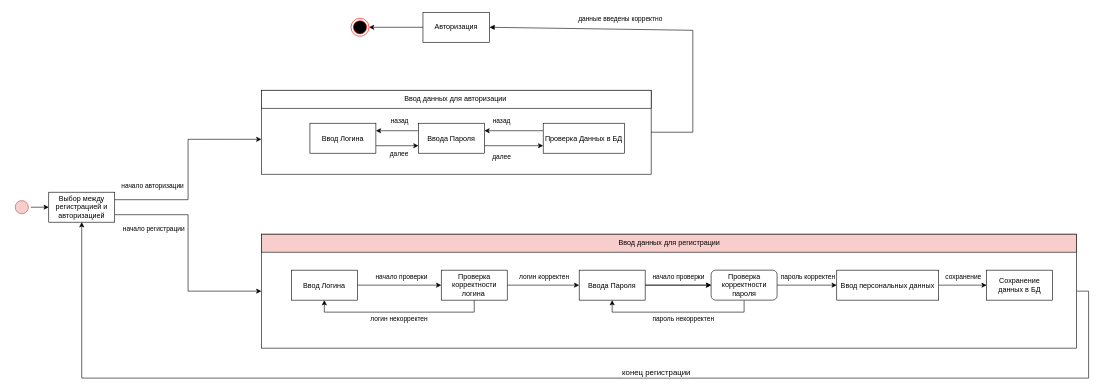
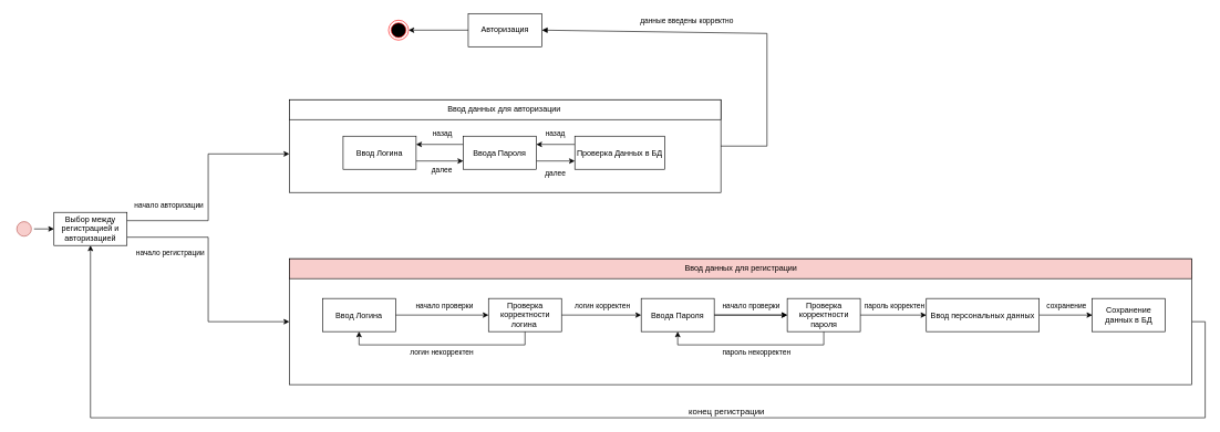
  <mxCell id="0" />
  <mxCell id="1" parent="0" />
  <mxCell id="2" value="&lt;p style=&quot;margin:0px;margin-top:4px;text-align:center;&quot;&gt;&lt;b&gt;Class&lt;/b&gt;&lt;/p&gt;&lt;hr size=&quot;1&quot;/&gt;&lt;div style=&quot;height:2px;&quot;&gt;&lt;/div&gt;" style="verticalAlign=top;align=left;overflow=fill;fontSize=12;fontFamily=Helvetica;html=1;whiteSpace=wrap;" vertex="1" parent="1"><mxGeometry x="434.5" y="150" width="650" height="140" as="geometry" /></mxCell>
  <mxCell id="3" style="edgeStyle=orthogonalEdgeStyle;rounded=0;orthogonalLoop=1;jettySize=auto;html=1;exitX=1;exitY=0.5;exitDx=0;exitDy=0;entryX=0;entryY=0.5;entryDx=0;entryDy=0;" edge="1" parent="1" target="29"><mxGeometry relative="1" as="geometry"><mxPoint x="90" y="345" as="sourcePoint" /></mxGeometry></mxCell>
  <mxCell id="4" style="edgeStyle=orthogonalEdgeStyle;rounded=0;orthogonalLoop=1;jettySize=auto;html=1;exitX=1;exitY=0.5;exitDx=0;exitDy=0;entryX=0;entryY=0.5;entryDx=0;entryDy=0;" edge="1" parent="1" source="5" target="29"><mxGeometry relative="1" as="geometry" /></mxCell>
  <mxCell id="5" value="" style="ellipse;shape=startState;fillColor=#f8cecc;strokeColor=#b85450;" vertex="1" parent="1"><mxGeometry x="20" y="330" width="30" height="30" as="geometry" /></mxCell>
  <mxCell id="6" style="edgeStyle=orthogonalEdgeStyle;rounded=0;orthogonalLoop=1;jettySize=auto;html=1;exitX=1;exitY=0.75;exitDx=0;exitDy=0;entryX=0;entryY=0.75;entryDx=0;entryDy=0;" edge="1" parent="1" source="7" target="14"><mxGeometry relative="1" as="geometry" /></mxCell>
  <mxCell id="7" value="Ввод Логина" style="" vertex="1" parent="1"><mxGeometry x="515.5" y="205" width="110" height="50" as="geometry" /></mxCell>
  <mxCell id="8" style="edgeStyle=orthogonalEdgeStyle;rounded=0;orthogonalLoop=1;jettySize=auto;html=1;exitX=1;exitY=0.75;exitDx=0;exitDy=0;entryX=0;entryY=0.75;entryDx=0;entryDy=0;" edge="1" parent="1" source="14" target="16"><mxGeometry relative="1" as="geometry" /></mxCell>
  <mxCell id="9" style="edgeStyle=orthogonalEdgeStyle;rounded=0;orthogonalLoop=1;jettySize=auto;html=1;exitX=0;exitY=0.25;exitDx=0;exitDy=0;entryX=1;entryY=0.25;entryDx=0;entryDy=0;" edge="1" parent="1" source="14" target="7"><mxGeometry relative="1" as="geometry" /></mxCell>
  <mxCell id="10" value="далее" style="edgeLabel;html=1;align=center;verticalAlign=middle;resizable=0;points=[];" vertex="1" connectable="0" parent="9"><mxGeometry x="-0.061" relative="1" as="geometry"><mxPoint x="171" y="43" as="offset" /></mxGeometry></mxCell>
  <mxCell id="11" value="далее" style="edgeLabel;html=1;align=center;verticalAlign=middle;resizable=0;points=[];" vertex="1" connectable="0" parent="9"><mxGeometry x="-0.061" relative="1" as="geometry"><mxPoint y="38" as="offset" /></mxGeometry></mxCell>
  <mxCell id="12" value="назад" style="edgeLabel;html=1;align=center;verticalAlign=middle;resizable=0;points=[];" vertex="1" connectable="0" parent="9"><mxGeometry x="-0.202" y="-3" relative="1" as="geometry"><mxPoint x="-4" y="-14" as="offset" /></mxGeometry></mxCell>
  <mxCell id="13" value="назад" style="edgeLabel;html=1;align=center;verticalAlign=middle;resizable=0;points=[];" vertex="1" connectable="0" parent="9"><mxGeometry x="-0.202" y="-3" relative="1" as="geometry"><mxPoint x="166" y="-14" as="offset" /></mxGeometry></mxCell>
  <mxCell id="14" value="Ввода Пароля" style="" vertex="1" parent="1"><mxGeometry x="696.5" y="205" width="110" height="50" as="geometry" /></mxCell>
  <mxCell id="15" style="edgeStyle=orthogonalEdgeStyle;rounded=0;orthogonalLoop=1;jettySize=auto;html=1;exitX=0;exitY=0.25;exitDx=0;exitDy=0;entryX=1;entryY=0.25;entryDx=0;entryDy=0;" edge="1" parent="1" source="16" target="14"><mxGeometry relative="1" as="geometry" /></mxCell>
- <mxCell id="16" value="Проверка Данных в БД" style="align=center;" vertex="1" parent="1"><mxGeometry x="904.5" y="205" width="135.5" height="50" as="geometry" /></mxCell>
+ <mxCell id="16" value="Проверка Данных в БД" style="align=center;" vertex="1" parent="1"><mxGeometry x="864.5" y="205" width="135.5" height="50" as="geometry" /></mxCell>
  <mxCell id="17" value="Ввод данных для авторизации&amp;nbsp;" style="html=1;whiteSpace=wrap;" vertex="1" parent="1"><mxGeometry x="434.5" y="150" width="650" height="30" as="geometry" /></mxCell>
  <mxCell id="18" style="edgeStyle=orthogonalEdgeStyle;rounded=0;orthogonalLoop=1;jettySize=auto;html=1;exitX=0;exitY=0.5;exitDx=0;exitDy=0;entryX=1;entryY=0.5;entryDx=0;entryDy=0;" edge="1" parent="1" source="19" target="25"><mxGeometry relative="1" as="geometry" /></mxCell>
  <mxCell id="19" value="Авторизация" style="html=1;whiteSpace=wrap;" vertex="1" parent="1"><mxGeometry x="704" y="20" width="111" height="50" as="geometry" /></mxCell>
  <mxCell id="20" value="" style="html=1;verticalAlign=bottom;endArrow=block;curved=0;rounded=0;exitX=1;exitY=0.5;exitDx=0;exitDy=0;entryX=1;entryY=0.5;entryDx=0;entryDy=0;" edge="1" parent="1" source="2" target="19"><mxGeometry width="80" relative="1" as="geometry"><mxPoint x="1064" y="90" as="sourcePoint" /><mxPoint x="1144" y="90" as="targetPoint" /><Array as="points"><mxPoint x="1154" y="220" /><mxPoint x="1154" y="50" /></Array></mxGeometry></mxCell>
  <mxCell id="21" value="данные введены корректно" style="edgeLabel;html=1;align=center;verticalAlign=middle;resizable=0;points=[];" vertex="1" connectable="0" parent="20"><mxGeometry x="-0.03" y="-2" relative="1" as="geometry"><mxPoint x="-80" y="-17" as="offset" /></mxGeometry></mxCell>
  <mxCell id="22" style="edgeStyle=orthogonalEdgeStyle;rounded=0;orthogonalLoop=1;jettySize=auto;html=1;exitX=1;exitY=0.5;exitDx=0;exitDy=0;entryX=0.5;entryY=1;entryDx=0;entryDy=0;" edge="1" parent="1" source="24" target="29"><mxGeometry relative="1" as="geometry"><Array as="points"><mxPoint x="1814" y="485" /><mxPoint x="1814" y="630" /><mxPoint x="135" y="630" /></Array></mxGeometry></mxCell>
  <mxCell id="23" value="&lt;font style=&quot;font-size: 13px;&quot;&gt;конец регистрации&lt;/font&gt;" style="edgeLabel;html=1;align=center;verticalAlign=middle;resizable=0;points=[];" vertex="1" connectable="0" parent="22"><mxGeometry x="-0.157" y="-3" relative="1" as="geometry"><mxPoint y="-7" as="offset" /></mxGeometry></mxCell>
  <mxCell id="24" value="&lt;p style=&quot;margin:0px;margin-top:4px;text-align:center;&quot;&gt;&lt;b&gt;Class&lt;/b&gt;&lt;/p&gt;&lt;hr size=&quot;1&quot;/&gt;&lt;div style=&quot;height:2px;&quot;&gt;&lt;/div&gt;" style="verticalAlign=top;align=left;overflow=fill;fontSize=12;fontFamily=Helvetica;html=1;whiteSpace=wrap;" vertex="1" parent="1"><mxGeometry x="434.5" y="390" width="1359.5" height="190" as="geometry" /></mxCell>
  <mxCell id="25" value="" style="ellipse;html=1;shape=endState;fillColor=#000000;strokeColor=#ff0000;" vertex="1" parent="1"><mxGeometry x="584" y="30" width="30" height="30" as="geometry" /></mxCell>
  <mxCell id="26" value="Ввод данных для регистрации" style="html=1;whiteSpace=wrap;fillColor=#f8cecc;" vertex="1" parent="1"><mxGeometry x="434.5" y="390" width="1359.5" height="30" as="geometry" /></mxCell>
  <mxCell id="27" style="edgeStyle=orthogonalEdgeStyle;rounded=0;orthogonalLoop=1;jettySize=auto;html=1;exitX=1;exitY=0.75;exitDx=0;exitDy=0;entryX=0;entryY=0.5;entryDx=0;entryDy=0;" edge="1" parent="1" source="29" target="24"><mxGeometry relative="1" as="geometry" /></mxCell>
  <mxCell id="28" value="начало регистрации" style="edgeLabel;html=1;align=center;verticalAlign=middle;resizable=0;points=[];" vertex="1" connectable="0" parent="27"><mxGeometry x="-0.7" y="1" relative="1" as="geometry"><mxPoint x="8" y="24" as="offset" /></mxGeometry></mxCell>
  <mxCell id="29" value="Выбор между регистрацией и авторизацией" style="html=1;whiteSpace=wrap;" vertex="1" parent="1"><mxGeometry x="80" y="320" width="110" height="50" as="geometry" /></mxCell>
  <mxCell id="30" style="edgeStyle=orthogonalEdgeStyle;rounded=0;orthogonalLoop=1;jettySize=auto;html=1;exitX=1;exitY=0.25;exitDx=0;exitDy=0;entryX=0;entryY=0.584;entryDx=0;entryDy=0;entryPerimeter=0;" edge="1" parent="1" source="29" target="2"><mxGeometry relative="1" as="geometry" /></mxCell>
  <mxCell id="31" value="начало авторизации" style="edgeLabel;html=1;align=center;verticalAlign=middle;resizable=0;points=[];" vertex="1" connectable="0" parent="30"><mxGeometry x="-0.564" y="-1" relative="1" as="geometry"><mxPoint x="-13" y="-24" as="offset" /></mxGeometry></mxCell>
  <mxCell id="32" style="edgeStyle=orthogonalEdgeStyle;rounded=0;orthogonalLoop=1;jettySize=auto;html=1;exitX=1;exitY=0.5;exitDx=0;exitDy=0;entryX=0;entryY=0.5;entryDx=0;entryDy=0;" edge="1" parent="1" source="34" target="46"><mxGeometry relative="1" as="geometry" /></mxCell>
  <mxCell id="33" value="начало проверки" style="edgeLabel;html=1;align=center;verticalAlign=middle;resizable=0;points=[];" vertex="1" connectable="0" parent="32"><mxGeometry x="0.038" y="2" relative="1" as="geometry"><mxPoint y="-13" as="offset" /></mxGeometry></mxCell>
  <mxCell id="34" value="Ввод Логина" style="" vertex="1" parent="1"><mxGeometry x="484.5" y="450" width="110" height="50" as="geometry" /></mxCell>
  <mxCell id="35" style="edgeStyle=orthogonalEdgeStyle;rounded=0;orthogonalLoop=1;jettySize=auto;html=1;exitX=1;exitY=0.5;exitDx=0;exitDy=0;entryX=0;entryY=0.5;entryDx=0;entryDy=0;" edge="1" parent="1" source="38" target="51"><mxGeometry relative="1" as="geometry" /></mxCell>
  <mxCell id="36" value="начало проверки" style="edgeLabel;html=1;align=center;verticalAlign=middle;resizable=0;points=[];" vertex="1" connectable="0" parent="35"><mxGeometry x="-0.006" y="2" relative="1" as="geometry"><mxPoint y="-13" as="offset" /></mxGeometry></mxCell>
  <mxCell id="37" value="" style="edgeStyle=orthogonalEdgeStyle;rounded=0;orthogonalLoop=1;jettySize=auto;html=1;" edge="1" parent="1" source="38" target="51"><mxGeometry relative="1" as="geometry" /></mxCell>
  <mxCell id="38" value="Ввода Пароля" style="" vertex="1" parent="1"><mxGeometry x="964.5" y="450" width="110" height="50" as="geometry" /></mxCell>
  <mxCell id="39" style="edgeStyle=orthogonalEdgeStyle;rounded=0;orthogonalLoop=1;jettySize=auto;html=1;exitX=1;exitY=0.5;exitDx=0;exitDy=0;entryX=0;entryY=0.5;entryDx=0;entryDy=0;" edge="1" parent="1" source="41" target="52"><mxGeometry relative="1" as="geometry" /></mxCell>
  <mxCell id="40" value="сохранение" style="edgeLabel;html=1;align=center;verticalAlign=middle;resizable=0;points=[];" vertex="1" connectable="0" parent="39"><mxGeometry x="0.076" y="2" relative="1" as="geometry"><mxPoint x="-3" y="-13" as="offset" /></mxGeometry></mxCell>
  <mxCell id="41" value="Ввод персональных данных" style="align=center;" vertex="1" parent="1"><mxGeometry x="1394" y="450" width="170" height="50" as="geometry" /></mxCell>
  <mxCell id="42" style="edgeStyle=orthogonalEdgeStyle;rounded=0;orthogonalLoop=1;jettySize=auto;html=1;exitX=1;exitY=0.5;exitDx=0;exitDy=0;entryX=0;entryY=0.5;entryDx=0;entryDy=0;" edge="1" parent="1" source="46" target="38"><mxGeometry relative="1" as="geometry" /></mxCell>
  <mxCell id="43" value="логин корректен" style="edgeLabel;html=1;align=center;verticalAlign=middle;resizable=0;points=[];" vertex="1" connectable="0" parent="42"><mxGeometry x="0.02" relative="1" as="geometry"><mxPoint y="-15" as="offset" /></mxGeometry></mxCell>
  <mxCell id="44" style="edgeStyle=orthogonalEdgeStyle;rounded=0;orthogonalLoop=1;jettySize=auto;html=1;exitX=0.5;exitY=1;exitDx=0;exitDy=0;entryX=0.5;entryY=1;entryDx=0;entryDy=0;" edge="1" parent="1" source="46" target="34"><mxGeometry relative="1" as="geometry" /></mxCell>
  <mxCell id="45" value="логин некорректен" style="edgeLabel;html=1;align=center;verticalAlign=middle;resizable=0;points=[];" vertex="1" connectable="0" parent="44"><mxGeometry x="0.005" y="1" relative="1" as="geometry"><mxPoint y="9" as="offset" /></mxGeometry></mxCell>
  <mxCell id="46" value="Проверка корректности логина&amp;nbsp;" style="html=1;whiteSpace=wrap;" vertex="1" parent="1"><mxGeometry x="734.5" y="450" width="110" height="50" as="geometry" /></mxCell>
  <mxCell id="47" style="edgeStyle=orthogonalEdgeStyle;rounded=0;orthogonalLoop=1;jettySize=auto;html=1;exitX=0.5;exitY=1;exitDx=0;exitDy=0;entryX=0.5;entryY=1;entryDx=0;entryDy=0;" edge="1" parent="1" source="51" target="38"><mxGeometry relative="1" as="geometry" /></mxCell>
  <mxCell id="48" value="пароль некорректен" style="edgeLabel;html=1;align=center;verticalAlign=middle;resizable=0;points=[];" vertex="1" connectable="0" parent="47"><mxGeometry x="-0.059" y="-1" relative="1" as="geometry"><mxPoint y="11" as="offset" /></mxGeometry></mxCell>
  <mxCell id="49" style="edgeStyle=orthogonalEdgeStyle;rounded=0;orthogonalLoop=1;jettySize=auto;html=1;exitX=1;exitY=0.5;exitDx=0;exitDy=0;entryX=0;entryY=0.5;entryDx=0;entryDy=0;" edge="1" parent="1" source="51" target="41"><mxGeometry relative="1" as="geometry" /></mxCell>
  <mxCell id="50" value="пароль корректен" style="edgeLabel;html=1;align=center;verticalAlign=middle;resizable=0;points=[];" vertex="1" connectable="0" parent="49"><mxGeometry x="0.019" relative="1" as="geometry"><mxPoint y="-15" as="offset" /></mxGeometry></mxCell>
- <mxCell id="51" value="Проверка корректности пароля" style="html=1;whiteSpace=wrap;rounded=1;" vertex="1" parent="1"><mxGeometry x="1184.5" y="450" width="110" height="50" as="geometry" /></mxCell>
+ <mxCell id="51" value="Проверка корректности пароля" style="html=1;whiteSpace=wrap;" vertex="1" parent="1"><mxGeometry x="1184.5" y="450" width="110" height="50" as="geometry" /></mxCell>
  <mxCell id="52" value="Сохранение данных в БД" style="html=1;whiteSpace=wrap;" vertex="1" parent="1"><mxGeometry x="1644" y="450" width="110" height="50" as="geometry" /></mxCell>
